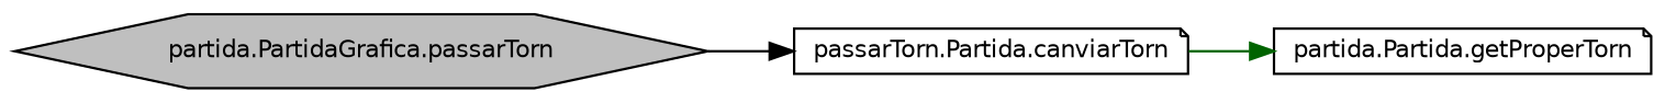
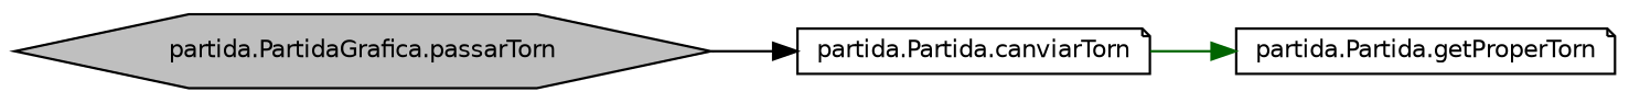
  digraph {
    rankdir=LR
    node [color=black fillcolor=white fontname=Helvetica fontsize=10 shape=note style=filled]
    edge [fontname=Helvetica fontsize=10 labelfontname=Helvetica labelfontsize=10 style=solid]
    n1 [fillcolor=grey75 fontcolor=black height=0.2 label="partida.PartidaGrafica.passarTorn" shape=hexagon width=0.4]
-   n2 [height=0.2 label="passarTorn.Partida.canviarTorn" width=0.4]
+   n2 [height=0.2 label="partida.Partida.canviarTorn" width=0.4]
    n3 [height=0.2 label="partida.Partida.getProperTorn" width=0.4]
    n1 -> n2 [color=black]
    n2 -> n3 [color=darkgreen]
  }
